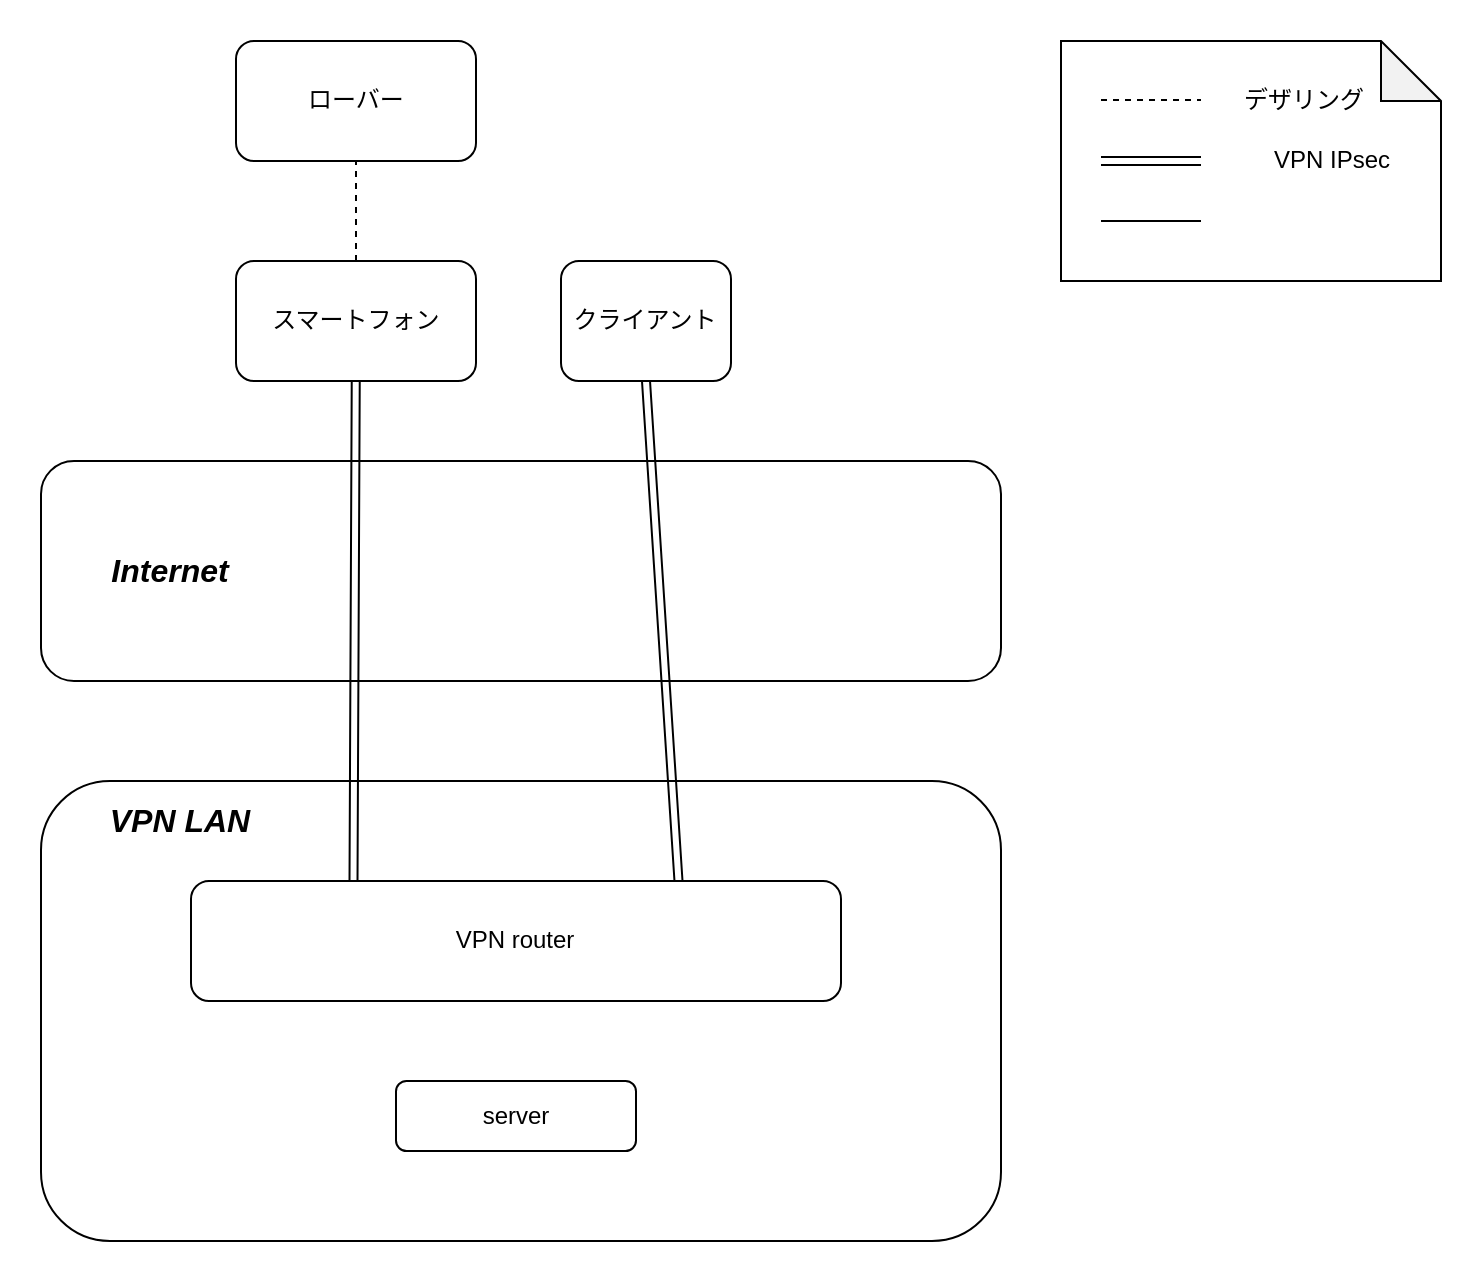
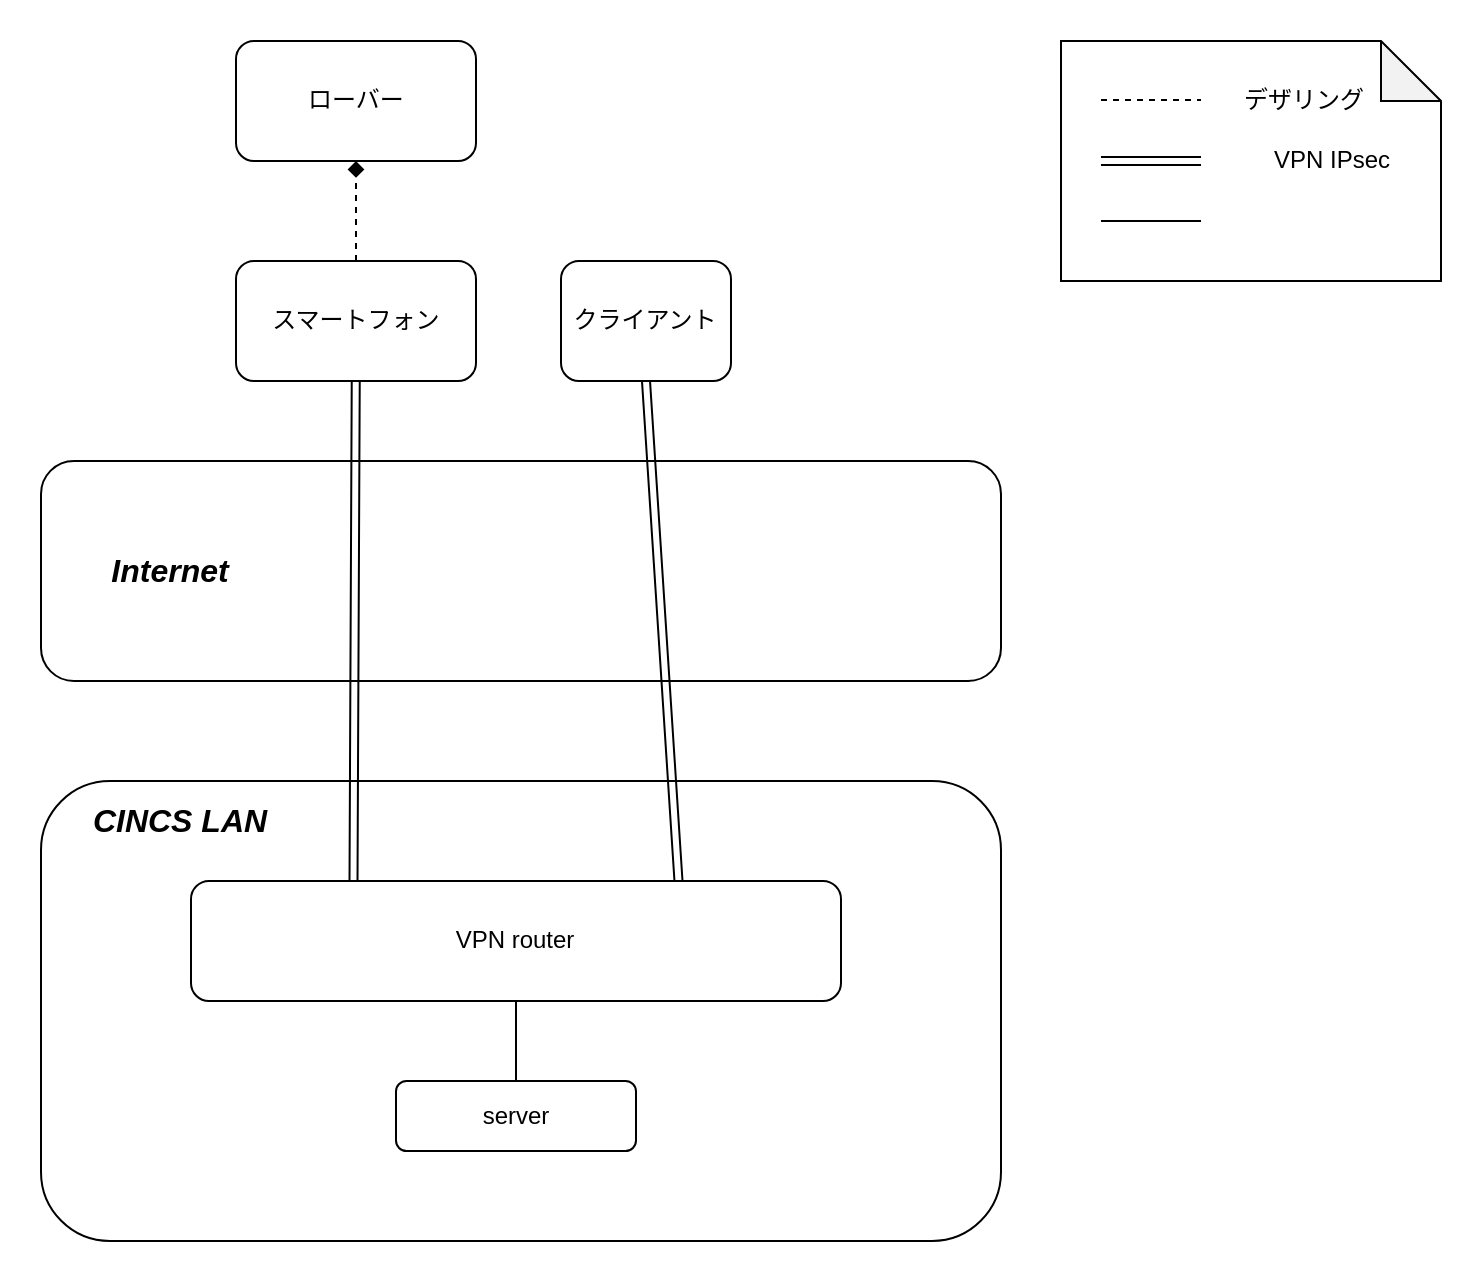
  <mxCell id="0" />
  <mxCell id="1" parent="0" />
  <mxCell id="2" value="" style="shape=note;whiteSpace=wrap;html=1;backgroundOutline=1;darkOpacity=0.05;" vertex="1" parent="1"><mxGeometry x="530" y="20" width="190" height="120" as="geometry" /></mxCell>
  <mxCell id="3" value="" style="shape=link;html=1;" edge="1" parent="1"><mxGeometry width="50" height="50" relative="1" as="geometry"><mxPoint x="550" y="80" as="sourcePoint" /><mxPoint x="600" y="80" as="targetPoint" /></mxGeometry></mxCell>
  <mxCell id="4" value="" style="rounded=1;whiteSpace=wrap;html=1;" vertex="1" parent="1"><mxGeometry x="20" y="230" width="480" height="110" as="geometry" /></mxCell>
  <mxCell id="5" value="ローバー" style="rounded=1;whiteSpace=wrap;html=1;" vertex="1" parent="1"><mxGeometry x="117.5" y="20" width="120" height="60" as="geometry" /></mxCell>
  <mxCell id="6" value="" style="rounded=1;whiteSpace=wrap;html=1;" vertex="1" parent="1"><mxGeometry x="20" y="390" width="480" height="230" as="geometry" /></mxCell>
- <mxCell id="7" value="&lt;i&gt;&lt;b&gt;&lt;font style=&quot;font-size: 16px&quot;&gt;VPN LAN&lt;/font&gt;&lt;/b&gt;&lt;/i&gt;" style="text;html=1;strokeColor=none;fillColor=none;align=center;verticalAlign=middle;whiteSpace=wrap;rounded=0;" vertex="1" parent="1"><mxGeometry x="40" y="390" width="100" height="40" as="geometry" /></mxCell>
+ <mxCell id="7" value="&lt;i&gt;&lt;b&gt;&lt;font style=&quot;font-size: 16px&quot;&gt;CINCS LAN&lt;/font&gt;&lt;/b&gt;&lt;/i&gt;" style="text;html=1;strokeColor=none;fillColor=none;align=center;verticalAlign=middle;whiteSpace=wrap;rounded=0;" vertex="1" parent="1"><mxGeometry x="40" y="390" width="100" height="40" as="geometry" /></mxCell>
  <mxCell id="8" value="server" style="rounded=1;whiteSpace=wrap;html=1;" vertex="1" parent="1"><mxGeometry x="197.5" y="540" width="120" height="35" as="geometry" /></mxCell>
  <mxCell id="9" value="VPN router" style="rounded=1;whiteSpace=wrap;html=1;" vertex="1" parent="1"><mxGeometry x="95" y="440" width="325" height="60" as="geometry" /></mxCell>
+ <mxCell id="10" value="" style="endArrow=none;html=1;entryX=0.5;entryY=1;entryDx=0;entryDy=0;" edge="1" parent="1" source="8" target="9"><mxGeometry width="50" height="50" relative="1" as="geometry"><mxPoint x="30" y="700" as="sourcePoint" /><mxPoint x="80" y="650" as="targetPoint" /></mxGeometry></mxCell>
  <mxCell id="11" value="スマートフォン" style="rounded=1;whiteSpace=wrap;html=1;" vertex="1" parent="1"><mxGeometry x="117.5" y="130" width="120" height="60" as="geometry" /></mxCell>
  <mxCell id="12" value="&lt;i&gt;&lt;b&gt;&lt;font style=&quot;font-size: 16px&quot;&gt;Internet&lt;/font&gt;&lt;/b&gt;&lt;/i&gt;" style="text;html=1;strokeColor=none;fillColor=none;align=center;verticalAlign=middle;whiteSpace=wrap;rounded=0;" vertex="1" parent="1"><mxGeometry x="35" y="265" width="100" height="40" as="geometry" /></mxCell>
  <mxCell id="13" value="クライアント" style="rounded=1;whiteSpace=wrap;html=1;" vertex="1" parent="1"><mxGeometry x="280" y="130" width="85" height="60" as="geometry" /></mxCell>
  <mxCell id="14" value="" style="shape=link;html=1;entryX=0.25;entryY=0;entryDx=0;entryDy=0;" edge="1" parent="1" source="11" target="9"><mxGeometry width="50" height="50" relative="1" as="geometry"><mxPoint x="90" y="680" as="sourcePoint" /><mxPoint x="211" y="430" as="targetPoint" /></mxGeometry></mxCell>
  <mxCell id="15" value="" style="shape=link;html=1;entryX=0.5;entryY=1;entryDx=0;entryDy=0;exitX=0.75;exitY=0;exitDx=0;exitDy=0;" edge="1" parent="1" source="9" target="13"><mxGeometry width="50" height="50" relative="1" as="geometry"><mxPoint x="20" y="680" as="sourcePoint" /><mxPoint x="70" y="630" as="targetPoint" /></mxGeometry></mxCell>
- <mxCell id="16" value="" style="endArrow=none;dashed=1;html=1;entryX=0.5;entryY=1;entryDx=0;entryDy=0;exitX=0.5;exitY=0;exitDx=0;exitDy=0;" edge="1" parent="1" source="11" target="5"><mxGeometry width="50" height="50" relative="1" as="geometry"><mxPoint x="20" y="690" as="sourcePoint" /><mxPoint x="70" y="640" as="targetPoint" /></mxGeometry></mxCell>
+ <mxCell id="16" value="" style="endArrow=diamond;dashed=1;html=1;entryX=0.5;entryY=1;entryDx=0;entryDy=0;exitX=0.5;exitY=0;exitDx=0;exitDy=0;" edge="1" parent="1" source="11" target="5"><mxGeometry width="50" height="50" relative="1" as="geometry"><mxPoint x="20" y="690" as="sourcePoint" /><mxPoint x="70" y="640" as="targetPoint" /></mxGeometry></mxCell>
  <mxCell id="17" value="" style="endArrow=none;dashed=1;html=1;" edge="1" parent="1"><mxGeometry width="50" height="50" relative="1" as="geometry"><mxPoint x="550" y="49.5" as="sourcePoint" /><mxPoint x="600" y="49.5" as="targetPoint" /><Array as="points" /></mxGeometry></mxCell>
  <mxCell id="18" value="デザリング" style="text;html=1;resizable=0;points=[];autosize=1;align=left;verticalAlign=top;spacingTop=-4;" vertex="1" parent="1"><mxGeometry x="620" y="40" width="80" height="20" as="geometry" /></mxCell>
  <mxCell id="19" value="VPN IPsec" style="text;html=1;resizable=0;points=[];autosize=1;align=left;verticalAlign=top;spacingTop=-4;" vertex="1" parent="1"><mxGeometry x="635" y="70" width="70" height="20" as="geometry" /></mxCell>
  <mxCell id="20" value="" style="endArrow=none;html=1;" edge="1" parent="1"><mxGeometry width="50" height="50" relative="1" as="geometry"><mxPoint x="600" y="110" as="sourcePoint" /><mxPoint x="550" y="110" as="targetPoint" /></mxGeometry></mxCell>
